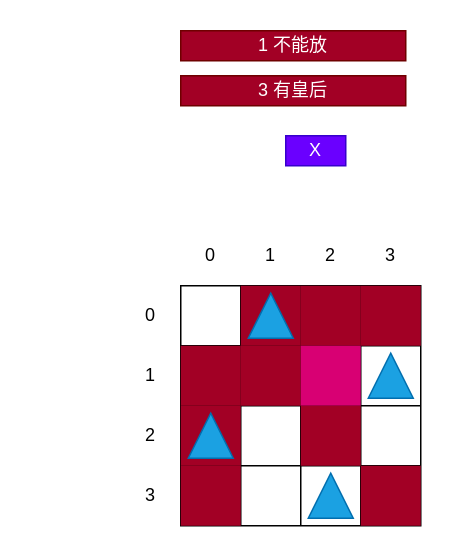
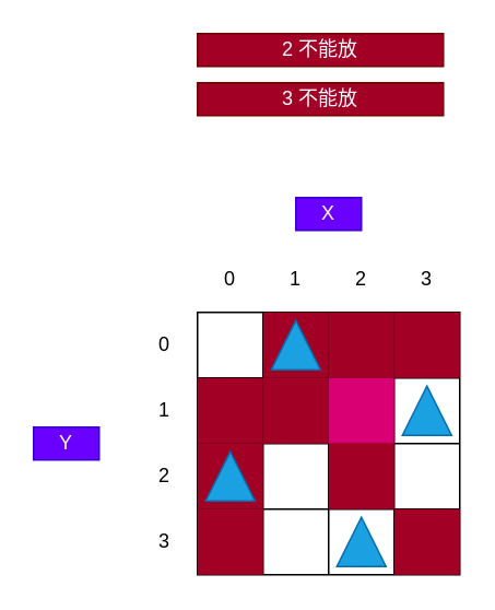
  <mxCell id="0" />
  <mxCell id="1" parent="0" />
  <mxCell id="2" value="" style="shape=table;html=1;whiteSpace=wrap;startSize=0;container=1;collapsible=0;childLayout=tableLayout;" vertex="1" parent="1"><mxGeometry x="120" y="190" width="160" height="160" as="geometry" /></mxCell>
  <mxCell id="3" value="" style="shape=partialRectangle;html=1;whiteSpace=wrap;collapsible=0;dropTarget=0;pointerEvents=0;fillColor=none;top=0;left=0;bottom=0;right=0;points=[[0,0.5],[1,0.5]];portConstraint=eastwest;" vertex="1" parent="2"><mxGeometry width="160" height="40" as="geometry" /></mxCell>
  <mxCell id="4" value="" style="shape=partialRectangle;html=1;whiteSpace=wrap;connectable=0;fillColor=none;top=0;left=0;bottom=0;right=0;overflow=hidden;" vertex="1" parent="3"><mxGeometry width="40" height="40" as="geometry" /></mxCell>
  <mxCell id="5" value="" style="shape=partialRectangle;html=1;whiteSpace=wrap;connectable=0;fillColor=#a20025;top=0;left=0;bottom=0;right=0;overflow=hidden;strokeColor=#6F0000;fontColor=#ffffff;" vertex="1" parent="3"><mxGeometry x="40" width="40" height="40" as="geometry" /></mxCell>
  <mxCell id="6" value="" style="shape=partialRectangle;html=1;whiteSpace=wrap;connectable=0;fillColor=#a20025;top=0;left=0;bottom=0;right=0;overflow=hidden;strokeColor=#6F0000;fontColor=#ffffff;" vertex="1" parent="3"><mxGeometry x="80" width="40" height="40" as="geometry" /></mxCell>
  <mxCell id="7" style="shape=partialRectangle;html=1;whiteSpace=wrap;connectable=0;fillColor=#a20025;top=0;left=0;bottom=0;right=0;overflow=hidden;strokeColor=#6F0000;fontColor=#ffffff;" vertex="1" parent="3"><mxGeometry x="120" width="40" height="40" as="geometry" /></mxCell>
  <mxCell id="8" value="" style="shape=partialRectangle;html=1;whiteSpace=wrap;collapsible=0;dropTarget=0;pointerEvents=0;fillColor=none;top=0;left=0;bottom=0;right=0;points=[[0,0.5],[1,0.5]];portConstraint=eastwest;" vertex="1" parent="2"><mxGeometry y="40" width="160" height="40" as="geometry" /></mxCell>
  <mxCell id="9" value="" style="shape=partialRectangle;html=1;whiteSpace=wrap;connectable=0;fillColor=#a20025;top=0;left=0;bottom=0;right=0;overflow=hidden;strokeColor=#6F0000;fontColor=#ffffff;" vertex="1" parent="8"><mxGeometry width="40" height="40" as="geometry" /></mxCell>
  <mxCell id="10" value="" style="shape=partialRectangle;html=1;whiteSpace=wrap;connectable=0;fillColor=#a20025;top=0;left=0;bottom=0;right=0;overflow=hidden;strokeColor=#6F0000;fontColor=#ffffff;" vertex="1" parent="8"><mxGeometry x="40" width="40" height="40" as="geometry" /></mxCell>
  <mxCell id="11" value="" style="shape=partialRectangle;html=1;whiteSpace=wrap;connectable=0;fillColor=#d80073;top=0;left=0;bottom=0;right=0;overflow=hidden;strokeColor=#A50040;fontColor=#ffffff;" vertex="1" parent="8"><mxGeometry x="80" width="40" height="40" as="geometry" /></mxCell>
  <mxCell id="12" style="shape=partialRectangle;html=1;whiteSpace=wrap;connectable=0;fillColor=none;top=0;left=0;bottom=0;right=0;overflow=hidden;" vertex="1" parent="8"><mxGeometry x="120" width="40" height="40" as="geometry" /></mxCell>
  <mxCell id="13" value="" style="shape=partialRectangle;html=1;whiteSpace=wrap;collapsible=0;dropTarget=0;pointerEvents=0;fillColor=none;top=0;left=0;bottom=0;right=0;points=[[0,0.5],[1,0.5]];portConstraint=eastwest;" vertex="1" parent="2"><mxGeometry y="80" width="160" height="40" as="geometry" /></mxCell>
  <mxCell id="14" value="" style="shape=partialRectangle;html=1;whiteSpace=wrap;connectable=0;fillColor=#a20025;top=0;left=0;bottom=0;right=0;overflow=hidden;strokeColor=#6F0000;fontColor=#ffffff;" vertex="1" parent="13"><mxGeometry width="40" height="40" as="geometry" /></mxCell>
  <mxCell id="15" value="" style="shape=partialRectangle;html=1;whiteSpace=wrap;connectable=0;fillColor=none;top=0;left=0;bottom=0;right=0;overflow=hidden;" vertex="1" parent="13"><mxGeometry x="40" width="40" height="40" as="geometry" /></mxCell>
  <mxCell id="16" value="" style="shape=partialRectangle;html=1;whiteSpace=wrap;connectable=0;fillColor=#a20025;top=0;left=0;bottom=0;right=0;overflow=hidden;strokeColor=#6F0000;fontColor=#ffffff;" vertex="1" parent="13"><mxGeometry x="80" width="40" height="40" as="geometry" /></mxCell>
  <mxCell id="17" style="shape=partialRectangle;html=1;whiteSpace=wrap;connectable=0;fillColor=none;top=0;left=0;bottom=0;right=0;overflow=hidden;" vertex="1" parent="13"><mxGeometry x="120" width="40" height="40" as="geometry" /></mxCell>
  <mxCell id="18" style="shape=partialRectangle;html=1;whiteSpace=wrap;collapsible=0;dropTarget=0;pointerEvents=0;fillColor=none;top=0;left=0;bottom=0;right=0;points=[[0,0.5],[1,0.5]];portConstraint=eastwest;" vertex="1" parent="2"><mxGeometry y="120" width="160" height="40" as="geometry" /></mxCell>
  <mxCell id="19" style="shape=partialRectangle;html=1;whiteSpace=wrap;connectable=0;fillColor=#a20025;top=0;left=0;bottom=0;right=0;overflow=hidden;strokeColor=#6F0000;fontColor=#ffffff;" vertex="1" parent="18"><mxGeometry width="40" height="40" as="geometry" /></mxCell>
  <mxCell id="20" style="shape=partialRectangle;html=1;whiteSpace=wrap;connectable=0;fillColor=none;top=0;left=0;bottom=0;right=0;overflow=hidden;" vertex="1" parent="18"><mxGeometry x="40" width="40" height="40" as="geometry" /></mxCell>
  <mxCell id="21" style="shape=partialRectangle;html=1;whiteSpace=wrap;connectable=0;fillColor=none;top=0;left=0;bottom=0;right=0;overflow=hidden;" vertex="1" parent="18"><mxGeometry x="80" width="40" height="40" as="geometry" /></mxCell>
  <mxCell id="22" style="shape=partialRectangle;html=1;whiteSpace=wrap;connectable=0;fillColor=#a20025;top=0;left=0;bottom=0;right=0;overflow=hidden;strokeColor=#6F0000;fontColor=#ffffff;" vertex="1" parent="18"><mxGeometry x="120" width="40" height="40" as="geometry" /></mxCell>
- <mxCell id="23" value="X" style="text;html=1;strokeColor=#3700CC;fillColor=#6a00ff;align=center;verticalAlign=middle;whiteSpace=wrap;rounded=0;fontColor=#ffffff;" vertex="1" parent="1"><mxGeometry x="190" y="90" width="40" height="20" as="geometry" /></mxCell>
+ <mxCell id="23" value="X" style="text;html=1;strokeColor=#3700CC;fillColor=#6a00ff;align=center;verticalAlign=middle;whiteSpace=wrap;rounded=0;fontColor=#ffffff;" vertex="1" parent="1"><mxGeometry x="180" y="120" width="40" height="20" as="geometry" /></mxCell>
+ <mxCell id="24" value="Y" style="text;html=1;strokeColor=#3700CC;fillColor=#6a00ff;align=center;verticalAlign=middle;whiteSpace=wrap;rounded=0;fontColor=#ffffff;" vertex="1" parent="1"><mxGeometry x="20" y="260" width="40" height="20" as="geometry" /></mxCell>
  <mxCell id="25" value="0" style="text;html=1;strokeColor=none;fillColor=none;align=center;verticalAlign=middle;whiteSpace=wrap;rounded=0;" vertex="1" parent="1"><mxGeometry x="80" y="200" width="40" height="20" as="geometry" /></mxCell>
  <mxCell id="26" value="1" style="text;html=1;strokeColor=none;fillColor=none;align=center;verticalAlign=middle;whiteSpace=wrap;rounded=0;" vertex="1" parent="1"><mxGeometry x="80" y="240" width="40" height="20" as="geometry" /></mxCell>
  <mxCell id="27" value="2" style="text;html=1;strokeColor=none;fillColor=none;align=center;verticalAlign=middle;whiteSpace=wrap;rounded=0;" vertex="1" parent="1"><mxGeometry x="80" y="280" width="40" height="20" as="geometry" /></mxCell>
  <mxCell id="28" value="3" style="text;html=1;strokeColor=none;fillColor=none;align=center;verticalAlign=middle;whiteSpace=wrap;rounded=0;" vertex="1" parent="1"><mxGeometry x="80" y="320" width="40" height="20" as="geometry" /></mxCell>
  <mxCell id="29" value="0" style="text;html=1;strokeColor=none;fillColor=none;align=center;verticalAlign=middle;whiteSpace=wrap;rounded=0;" vertex="1" parent="1"><mxGeometry x="120" y="160" width="40" height="20" as="geometry" /></mxCell>
  <mxCell id="30" value="1" style="text;html=1;strokeColor=none;fillColor=none;align=center;verticalAlign=middle;whiteSpace=wrap;rounded=0;" vertex="1" parent="1"><mxGeometry x="160" y="160" width="40" height="20" as="geometry" /></mxCell>
  <mxCell id="31" value="2" style="text;html=1;strokeColor=none;fillColor=none;align=center;verticalAlign=middle;whiteSpace=wrap;rounded=0;" vertex="1" parent="1"><mxGeometry x="200" y="160" width="40" height="20" as="geometry" /></mxCell>
  <mxCell id="32" value="3" style="text;html=1;strokeColor=none;fillColor=none;align=center;verticalAlign=middle;whiteSpace=wrap;rounded=0;" vertex="1" parent="1"><mxGeometry x="240" y="160" width="40" height="20" as="geometry" /></mxCell>
  <mxCell id="33" value="" style="triangle;whiteSpace=wrap;html=1;rotation=-90;fillColor=#1ba1e2;strokeColor=#006EAF;fontColor=#ffffff;" vertex="1" parent="1"><mxGeometry x="125" y="275" width="30" height="30" as="geometry" /></mxCell>
  <mxCell id="34" value="" style="triangle;whiteSpace=wrap;html=1;rotation=-90;fillColor=#1ba1e2;strokeColor=#006EAF;fontColor=#ffffff;" vertex="1" parent="1"><mxGeometry x="245" y="235" width="30" height="30" as="geometry" /></mxCell>
- <mxCell id="35" value="1 不能放" style="text;html=1;strokeColor=#6F0000;fillColor=#a20025;align=center;verticalAlign=middle;whiteSpace=wrap;rounded=0;fontColor=#ffffff;" vertex="1" parent="1"><mxGeometry x="120" y="20" width="150" height="20" as="geometry" /></mxCell>
- <mxCell id="36" value="3 有皇后" style="text;html=1;strokeColor=#6F0000;fillColor=#a20025;align=center;verticalAlign=middle;whiteSpace=wrap;rounded=0;fontColor=#ffffff;" vertex="1" parent="1"><mxGeometry x="120" y="50" width="150" height="20" as="geometry" /></mxCell>
+ <mxCell id="35" value="2 不能放" style="text;html=1;strokeColor=#6F0000;fillColor=#a20025;align=center;verticalAlign=middle;whiteSpace=wrap;rounded=0;fontColor=#ffffff;" vertex="1" parent="1"><mxGeometry x="120" y="20" width="150" height="20" as="geometry" /></mxCell>
+ <mxCell id="36" value="3 不能放" style="text;html=1;strokeColor=#6F0000;fillColor=#a20025;align=center;verticalAlign=middle;whiteSpace=wrap;rounded=0;fontColor=#ffffff;" vertex="1" parent="1"><mxGeometry x="120" y="50" width="150" height="20" as="geometry" /></mxCell>
  <mxCell id="37" value="" style="triangle;whiteSpace=wrap;html=1;rotation=-90;fillColor=#1ba1e2;strokeColor=#006EAF;fontColor=#ffffff;" vertex="1" parent="1"><mxGeometry x="165" y="195" width="30" height="30" as="geometry" /></mxCell>
  <mxCell id="38" value="" style="triangle;whiteSpace=wrap;html=1;rotation=-90;fillColor=#1ba1e2;strokeColor=#006EAF;fontColor=#ffffff;" vertex="1" parent="1"><mxGeometry x="205" y="315" width="30" height="30" as="geometry" /></mxCell>
